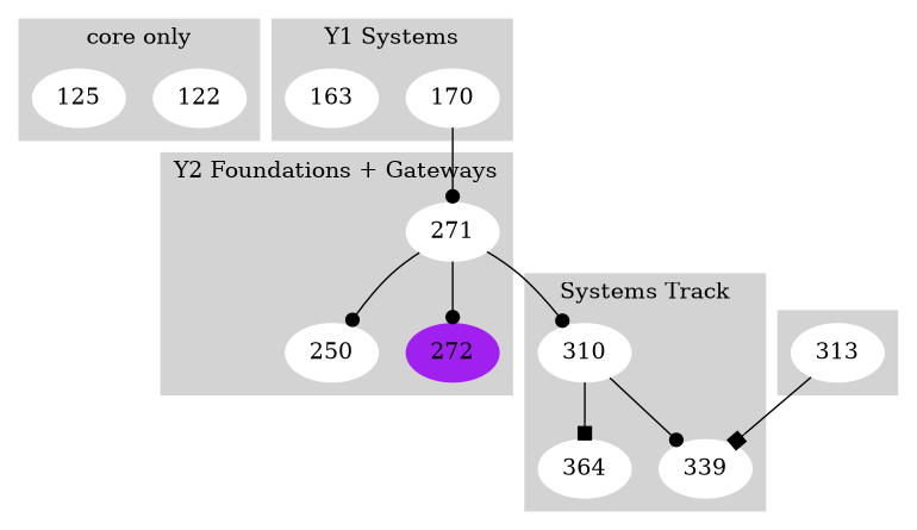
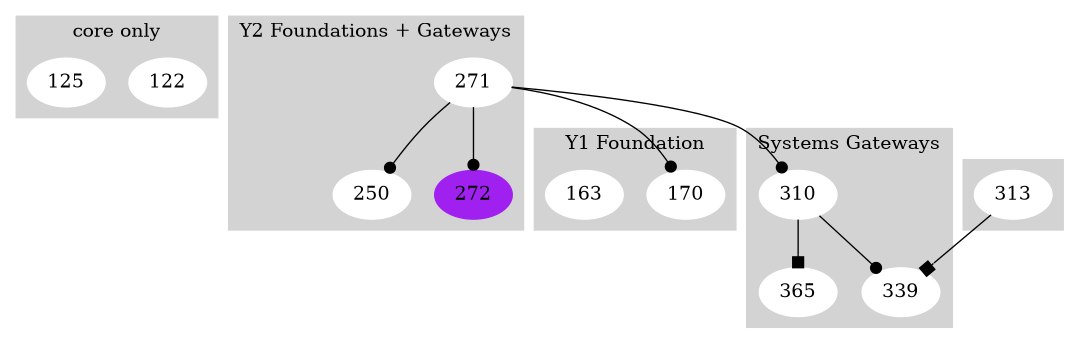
  digraph {
    compound=true
    node [color=white style=filled]
    edge [arrowhead=dot]
    122
    125
    170
    163
    250
    271
    272 [color=purple]
    313
    310
    339
-   364
+   364 [label=365]
    subgraph cluster_1 {
      color=lightgrey
      label="core only"
      style=filled
      122
      125
    }
    subgraph cluster_2 {
      color=lightgrey
-     label="Y1 Systems"
+     label="Y1 Foundation"
      style=filled
      170
      163
    }
    subgraph cluster_3 {
      color=lightgrey
      label="Y2 Foundations + Gateways"
      style=filled
      250
      271
      272
    }
    subgraph cluster_4 {
      color=lightgrey
      style=filled
      313
    }
    subgraph cluster_5 {
      color=lightgrey
-     label="Systems Track"
+     label="Systems Gateways"
      style=filled
      310
      339
      364
    }
-   170 -> 271
+   271 -> 170
    271 -> 250
    271 -> 272
    271 -> 310
    313 -> 339 [arrowhead=box]
    310 -> 339
    310 -> 364 [arrowhead=box]
  }
